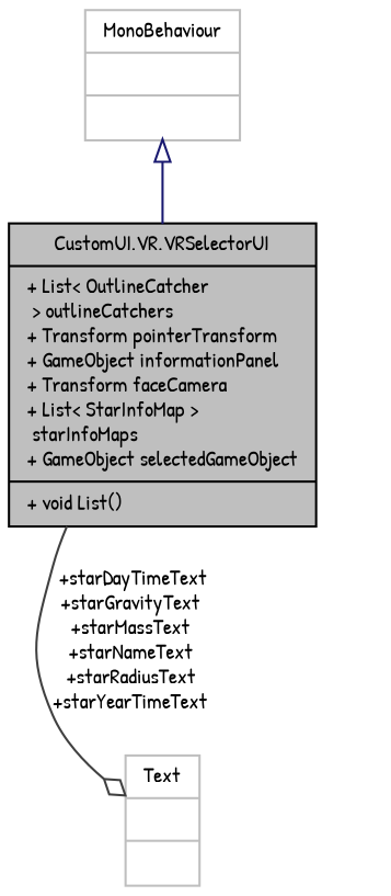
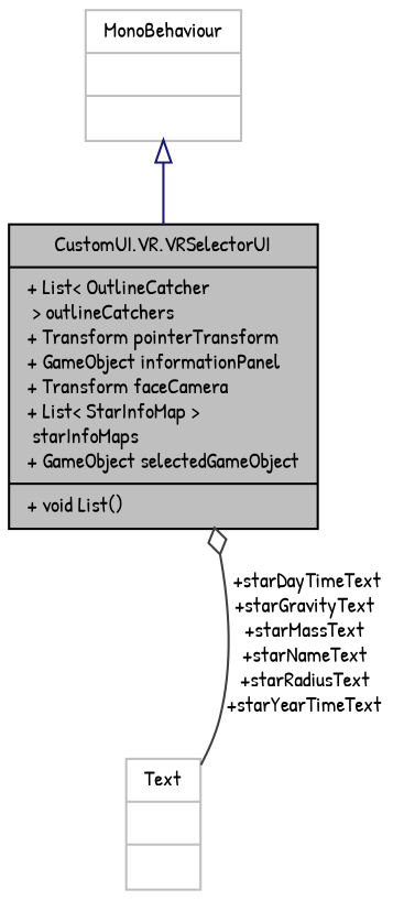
  digraph {
    fontname="Patrick Hand"
    node [color=grey75 fillcolor=white fontname="Patrick Hand" fontsize=10 shape=record style=filled]
    edge [fontname="Patrick Hand" fontsize=10 labelfontname=Helvetica labelfontsize=10 style=solid]
    n1 [color=black fillcolor=grey75 fontcolor=black height=0.2 label="{CustomUI.VR.VRSelectorUI\n|+ List\< OutlineCatcher\l \> outlineCatchers\l+ Transform pointerTransform\l+ GameObject informationPanel\l+ Transform faceCamera\l+ List\< StarInfoMap \>\l starInfoMaps\l+ GameObject selectedGameObject\l|+ void List()\l}" width=0.4]
    n2 [height=0.2 label="{MonoBehaviour\n||}" width=0.4]
    n3 [height=0.2 label="{Text\n||}" width=0.4]
    n2 -> n1 [arrowtail=onormal color=midnightblue dir=back]
-   n1 -> n3 [arrowhead=odiamond color=grey25 label=" +starDayTimeText\n+starGravityText\n+starMassText\n+starNameText\n+starRadiusText\n+starYearTimeText"]
+   n3 -> n1 [arrowhead=odiamond color=grey25 label=" +starDayTimeText\n+starGravityText\n+starMassText\n+starNameText\n+starRadiusText\n+starYearTimeText"]
  }
